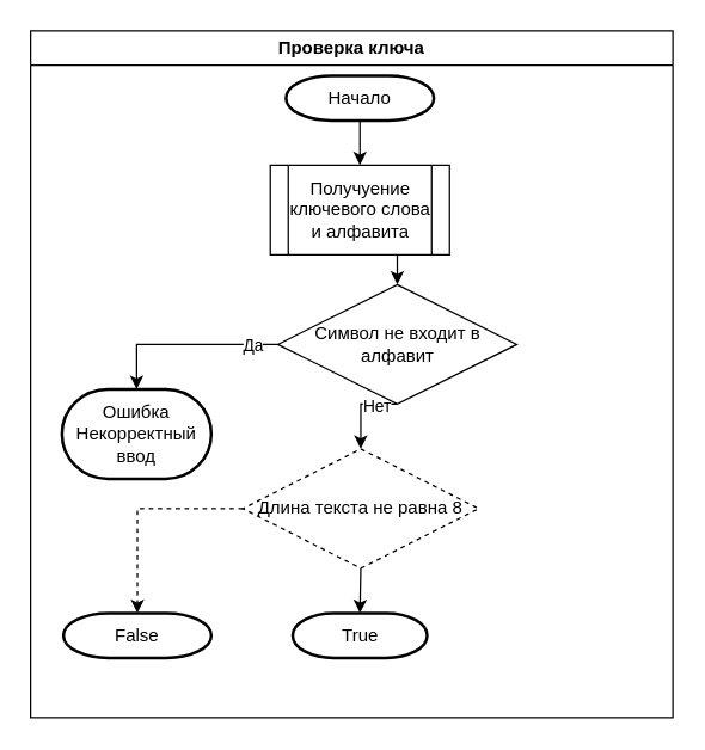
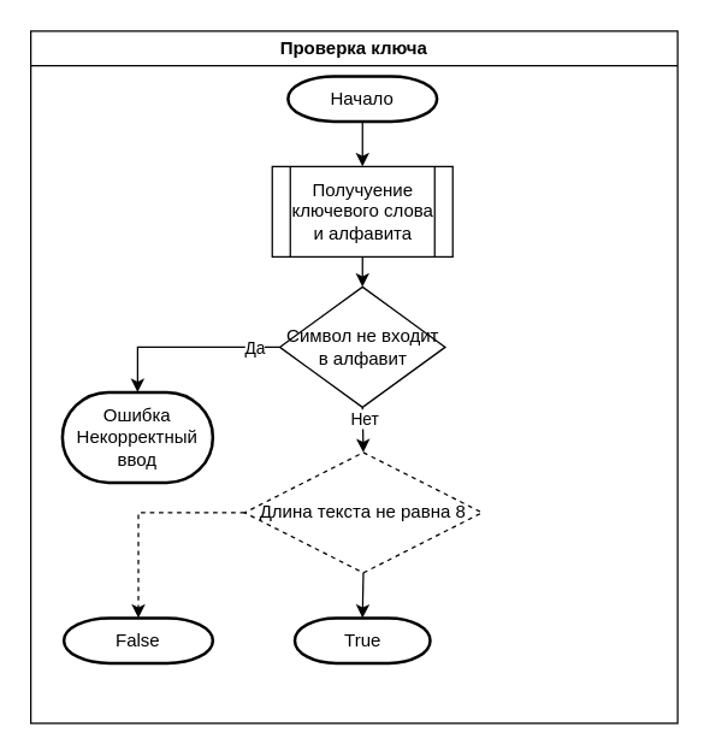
  <mxCell id="0" />
  <mxCell id="1" parent="0" />
  <mxCell id="2" value="Проверка ключа" style="swimlane;whiteSpace=wrap;html=1;" vertex="1" parent="1"><mxGeometry x="20" y="20" width="430" height="460" as="geometry" /></mxCell>
  <mxCell id="3" style="edgeStyle=orthogonalEdgeStyle;rounded=0;orthogonalLoop=1;jettySize=auto;html=1;exitX=0.5;exitY=1;exitDx=0;exitDy=0;exitPerimeter=0;entryX=0.5;entryY=0;entryDx=0;entryDy=0;" edge="1" parent="2" source="4" target="6"><mxGeometry relative="1" as="geometry" /></mxCell>
  <mxCell id="4" value="Начало" style="strokeWidth=2;html=1;shape=mxgraph.flowchart.terminator;whiteSpace=wrap;" vertex="1" parent="2"><mxGeometry x="171" y="30" width="99" height="30" as="geometry" /></mxCell>
  <mxCell id="5" style="edgeStyle=orthogonalEdgeStyle;rounded=0;orthogonalLoop=1;jettySize=auto;html=1;exitX=0.5;exitY=1;exitDx=0;exitDy=0;entryX=0.5;entryY=0;entryDx=0;entryDy=0;" edge="1" parent="2" source="6" target="9"><mxGeometry relative="1" as="geometry" /></mxCell>
  <mxCell id="6" value="Получуение ключевого слова и алфавита" style="shape=process;whiteSpace=wrap;html=1;backgroundOutline=1;" vertex="1" parent="2"><mxGeometry x="160.5" y="90" width="120" height="60" as="geometry" /></mxCell>
  <mxCell id="7" style="edgeStyle=orthogonalEdgeStyle;rounded=0;orthogonalLoop=1;jettySize=auto;html=1;exitX=0.5;exitY=1;exitDx=0;exitDy=0;entryX=0.5;entryY=0;entryDx=0;entryDy=0;" edge="1" parent="2" source="9" target="13"><mxGeometry relative="1" as="geometry" /></mxCell>
  <mxCell id="8" value="Нет" style="edgeLabel;html=1;align=center;verticalAlign=middle;resizable=0;points=[];" vertex="1" connectable="0" parent="7"><mxGeometry x="-0.467" y="1" relative="1" as="geometry"><mxPoint as="offset" /></mxGeometry></mxCell>
- <mxCell id="9" value=" Символ не входит в алфавит" style="rhombus;whiteSpace=wrap;html=1;" vertex="1" parent="2"><mxGeometry x="165.5" y="170" width="160" height="80" as="geometry" /></mxCell>
+ <mxCell id="9" value=" Символ не входит в алфавит" style="rhombus;whiteSpace=wrap;html=1;" vertex="1" parent="2"><mxGeometry x="165.5" y="170" width="110" height="80" as="geometry" /></mxCell>
  <mxCell id="10" value="Ошибка Некорректный ввод" style="strokeWidth=2;html=1;shape=mxgraph.flowchart.terminator;whiteSpace=wrap;" vertex="1" parent="2"><mxGeometry x="21" y="240" width="100" height="60" as="geometry" /></mxCell>
  <mxCell id="11" style="edgeStyle=orthogonalEdgeStyle;rounded=0;orthogonalLoop=1;jettySize=auto;html=1;exitX=0;exitY=0.5;exitDx=0;exitDy=0;entryX=0.5;entryY=0;entryDx=0;entryDy=0;entryPerimeter=0;" edge="1" parent="2" source="9" target="10"><mxGeometry relative="1" as="geometry" /></mxCell>
  <mxCell id="12" value="Да" style="edgeLabel;html=1;align=center;verticalAlign=middle;resizable=0;points=[];" vertex="1" connectable="0" parent="11"><mxGeometry x="-0.719" relative="1" as="geometry"><mxPoint as="offset" /></mxGeometry></mxCell>
  <mxCell id="13" value=" Длина текста не равна 8" style="rhombus;whiteSpace=wrap;html=1;dashed=1;" vertex="1" parent="2"><mxGeometry x="142.13" y="280" width="157.87" height="80" as="geometry" /></mxCell>
  <mxCell id="14" value="True" style="strokeWidth=2;html=1;shape=mxgraph.flowchart.terminator;whiteSpace=wrap;" vertex="1" parent="2"><mxGeometry x="175.5" y="390" width="90" height="30" as="geometry" /></mxCell>
  <mxCell id="15" value="False" style="strokeWidth=2;html=1;shape=mxgraph.flowchart.terminator;whiteSpace=wrap;" vertex="1" parent="2"><mxGeometry x="22" y="390" width="99" height="30" as="geometry" /></mxCell>
  <mxCell id="16" style="edgeStyle=orthogonalEdgeStyle;rounded=0;orthogonalLoop=1;jettySize=auto;html=1;exitX=0;exitY=0.5;exitDx=0;exitDy=0;entryX=0.5;entryY=0;entryDx=0;entryDy=0;entryPerimeter=0;dashed=1;" edge="1" parent="2" source="13" target="15"><mxGeometry relative="1" as="geometry" /></mxCell>
  <mxCell id="17" style="edgeStyle=orthogonalEdgeStyle;rounded=0;orthogonalLoop=1;jettySize=auto;html=1;exitX=0.5;exitY=1;exitDx=0;exitDy=0;entryX=0.5;entryY=0;entryDx=0;entryDy=0;entryPerimeter=0;" edge="1" parent="2" source="13" target="14"><mxGeometry relative="1" as="geometry" /></mxCell>
